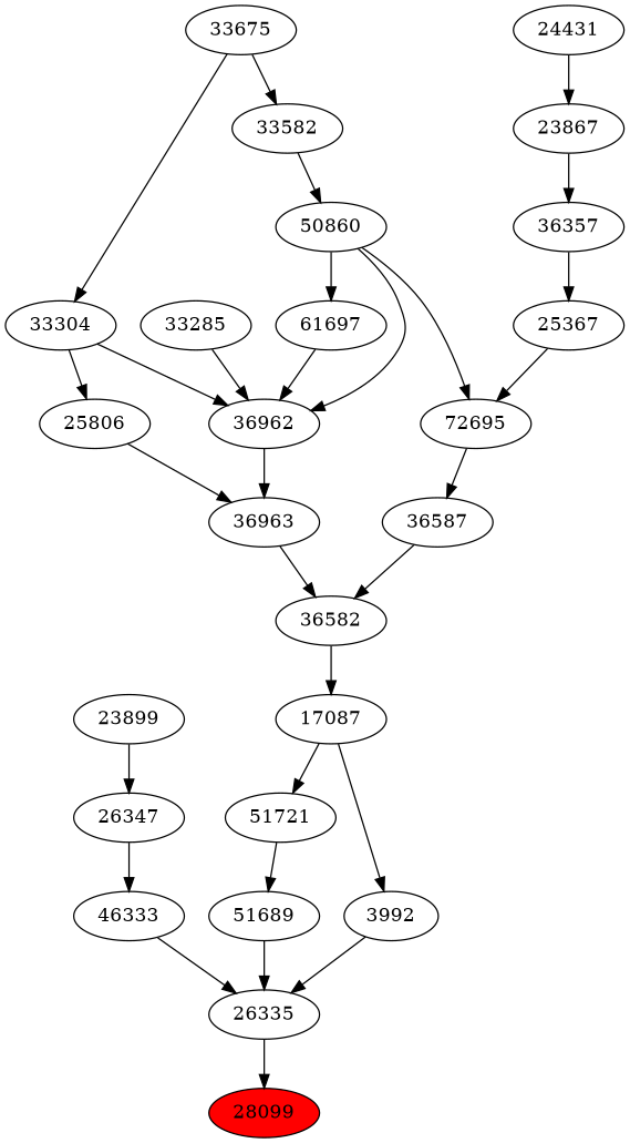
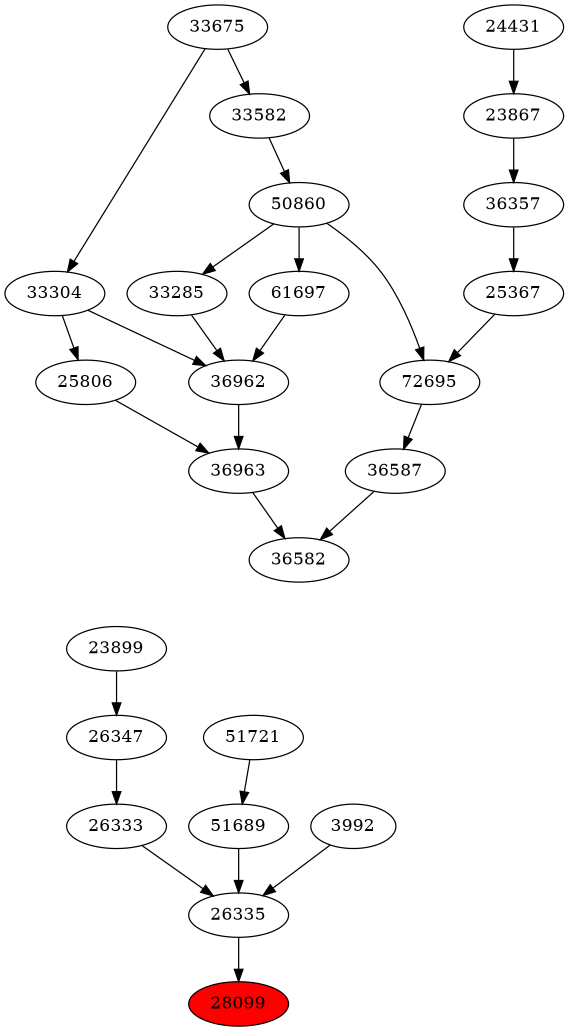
  strict digraph {
    n1 [fillcolor=red label=28099 style=filled]
    n2 [label=26335]
-   n3 [label=46333]
+   n3 [label=26333]
    n4 [label=3992]
    n5 [label=51689]
    n6 [label=26347]
-   n7 [label=17087]
    n8 [label=51721]
    n9 [label=23899]
    n10 [label=36582]
    n11 [label=61697]
    n12 [label=36962]
    n13 [label=36587]
    n14 [label=36963]
    n15 [label=50860]
    n16 [label=72695]
    n17 [label=33285]
    n18 [label=25806]
    n19 [label=33582]
    n20 [label=25367]
    n21 [label=33304]
    n22 [label=33675]
    n23 [label=36357]
    n24 [label=23867]
    n25 [label=24431]
    n2 -> n1
    n3 -> n2
    n4 -> n2
    n5 -> n2
    n6 -> n3
-   n7 -> n4
-   n7 -> n8
    n8 -> n5
    n9 -> n6
-   n10 -> n7
    n11 -> n12
    n12 -> n14
    n13 -> n10
    n14 -> n10
    n15 -> n11
    n15 -> n16
-   n15 -> n12
+   n15 -> n17
    n16 -> n13
    n17 -> n12
    n18 -> n14
    n19 -> n15
    n20 -> n16
    n21 -> n12
    n21 -> n18
    n22 -> n19
    n22 -> n21
    n23 -> n20
    n24 -> n23
    n25 -> n24
  }
